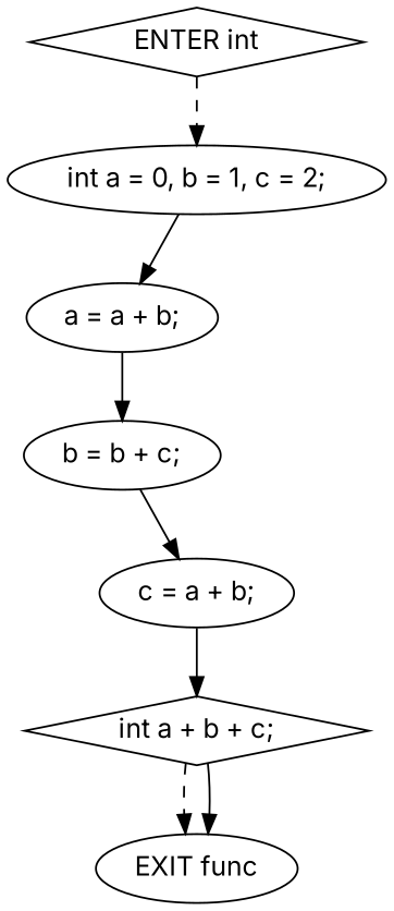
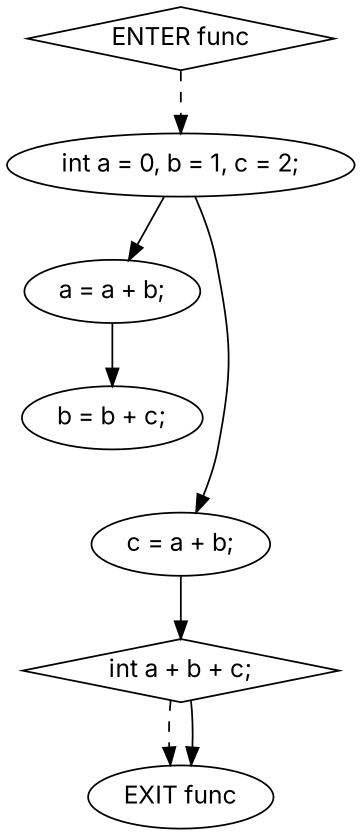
  digraph {
    fontname=Inter
    node [fontname=Inter]
    edge [fontname=Inter]
-   n1 [label="ENTER int" shape=diamond]
+   n1 [label="ENTER func" shape=diamond]
    n2 [label="int a = 0, b = 1, c = 2;"]
    n3 [label="EXIT func"]
    n4 [label="a = a + b;"]
    n5 [label="b = b + c;"]
    n6 [label="c = a + b;"]
    n7 [label="int a + b + c;" shape=diamond]
    n1 -> n2 [style=dashed]
    n2 -> n4
    n4 -> n5
-   n5 -> n6
+   n2 -> n6
    n6 -> n7
    n7 -> n3 [style=dashed]
    n7 -> n3
  }
